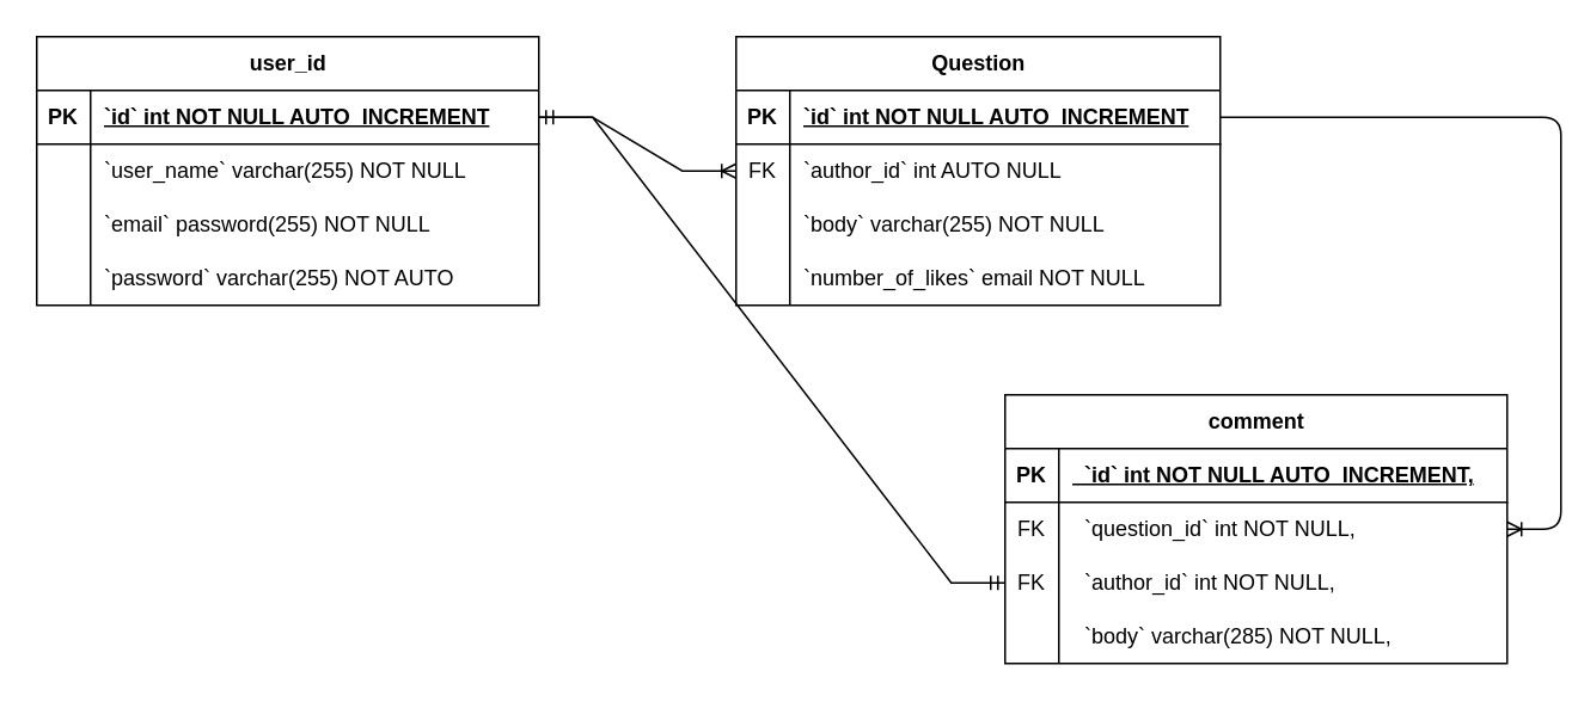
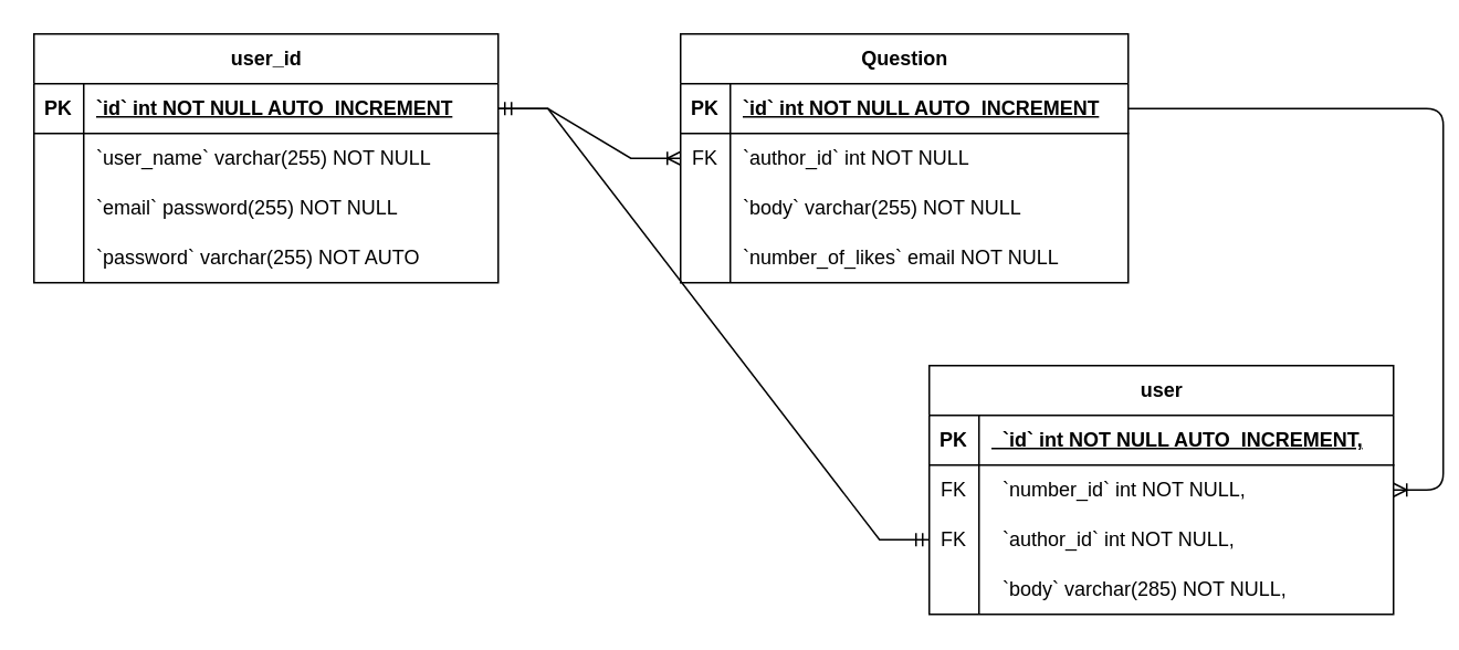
  <mxCell id="0" />
  <mxCell id="1" parent="0" />
  <mxCell id="2" value="Question" style="shape=table;startSize=30;container=1;collapsible=1;childLayout=tableLayout;fixedRows=1;rowLines=0;fontStyle=1;align=center;resizeLast=1;html=1;" vertex="1" parent="1"><mxGeometry x="410" y="20" width="270" height="150" as="geometry"><mxRectangle x="140" y="280" width="90" height="30" as="alternateBounds" /></mxGeometry></mxCell>
  <mxCell id="3" value="" style="shape=tableRow;horizontal=0;startSize=0;swimlaneHead=0;swimlaneBody=0;fillColor=none;collapsible=0;dropTarget=0;points=[[0,0.5],[1,0.5]];portConstraint=eastwest;top=0;left=0;right=0;bottom=1;" vertex="1" parent="2"><mxGeometry y="30" width="270" height="30" as="geometry" /></mxCell>
  <mxCell id="4" value="PK" style="shape=partialRectangle;connectable=0;fillColor=none;top=0;left=0;bottom=0;right=0;fontStyle=1;overflow=hidden;whiteSpace=wrap;html=1;" vertex="1" parent="3"><mxGeometry width="30" height="30" as="geometry"><mxRectangle width="30" height="30" as="alternateBounds" /></mxGeometry></mxCell>
  <mxCell id="5" value="`id` int NOT NULL AUTO_INCREMENT" style="shape=partialRectangle;connectable=0;fillColor=none;top=0;left=0;bottom=0;right=0;align=left;spacingLeft=6;fontStyle=5;overflow=hidden;whiteSpace=wrap;html=1;" vertex="1" parent="3"><mxGeometry x="30" width="240" height="30" as="geometry"><mxRectangle width="240" height="30" as="alternateBounds" /></mxGeometry></mxCell>
  <mxCell id="6" value="" style="shape=tableRow;horizontal=0;startSize=0;swimlaneHead=0;swimlaneBody=0;fillColor=none;collapsible=0;dropTarget=0;points=[[0,0.5],[1,0.5]];portConstraint=eastwest;top=0;left=0;right=0;bottom=0;" vertex="1" parent="2"><mxGeometry y="60" width="270" height="30" as="geometry" /></mxCell>
  <mxCell id="7" value="FK" style="shape=partialRectangle;connectable=0;fillColor=none;top=0;left=0;bottom=0;right=0;fontStyle=0;overflow=hidden;whiteSpace=wrap;html=1;" vertex="1" parent="6"><mxGeometry width="30" height="30" as="geometry"><mxRectangle width="30" height="30" as="alternateBounds" /></mxGeometry></mxCell>
- <mxCell id="8" value="`author_id` int AUTO NULL" style="shape=partialRectangle;connectable=0;fillColor=none;top=0;left=0;bottom=0;right=0;align=left;spacingLeft=6;fontStyle=0;overflow=hidden;whiteSpace=wrap;html=1;" vertex="1" parent="6"><mxGeometry x="30" width="240" height="30" as="geometry"><mxRectangle width="240" height="30" as="alternateBounds" /></mxGeometry></mxCell>
+ <mxCell id="8" value="`author_id` int NOT NULL" style="shape=partialRectangle;connectable=0;fillColor=none;top=0;left=0;bottom=0;right=0;align=left;spacingLeft=6;fontStyle=0;overflow=hidden;whiteSpace=wrap;html=1;" vertex="1" parent="6"><mxGeometry x="30" width="240" height="30" as="geometry"><mxRectangle width="240" height="30" as="alternateBounds" /></mxGeometry></mxCell>
  <mxCell id="9" value="" style="shape=tableRow;horizontal=0;startSize=0;swimlaneHead=0;swimlaneBody=0;fillColor=none;collapsible=0;dropTarget=0;points=[[0,0.5],[1,0.5]];portConstraint=eastwest;top=0;left=0;right=0;bottom=0;" vertex="1" parent="2"><mxGeometry y="90" width="270" height="30" as="geometry" /></mxCell>
  <mxCell id="10" value="" style="shape=partialRectangle;connectable=0;fillColor=none;top=0;left=0;bottom=0;right=0;editable=1;overflow=hidden;whiteSpace=wrap;html=1;" vertex="1" parent="9"><mxGeometry width="30" height="30" as="geometry"><mxRectangle width="30" height="30" as="alternateBounds" /></mxGeometry></mxCell>
  <mxCell id="11" value="`body` varchar(255) NOT NULL" style="shape=partialRectangle;connectable=0;fillColor=none;top=0;left=0;bottom=0;right=0;align=left;spacingLeft=6;overflow=hidden;whiteSpace=wrap;html=1;" vertex="1" parent="9"><mxGeometry x="30" width="240" height="30" as="geometry"><mxRectangle width="240" height="30" as="alternateBounds" /></mxGeometry></mxCell>
  <mxCell id="12" value="" style="shape=tableRow;horizontal=0;startSize=0;swimlaneHead=0;swimlaneBody=0;fillColor=none;collapsible=0;dropTarget=0;points=[[0,0.5],[1,0.5]];portConstraint=eastwest;top=0;left=0;right=0;bottom=0;" vertex="1" parent="2"><mxGeometry y="120" width="270" height="30" as="geometry" /></mxCell>
  <mxCell id="13" value="" style="shape=partialRectangle;connectable=0;fillColor=none;top=0;left=0;bottom=0;right=0;editable=1;overflow=hidden;whiteSpace=wrap;html=1;" vertex="1" parent="12"><mxGeometry width="30" height="30" as="geometry"><mxRectangle width="30" height="30" as="alternateBounds" /></mxGeometry></mxCell>
  <mxCell id="14" value="`number_of_likes` email NOT NULL" style="shape=partialRectangle;connectable=0;fillColor=none;top=0;left=0;bottom=0;right=0;align=left;spacingLeft=6;overflow=hidden;whiteSpace=wrap;html=1;" vertex="1" parent="12"><mxGeometry x="30" width="240" height="30" as="geometry"><mxRectangle width="240" height="30" as="alternateBounds" /></mxGeometry></mxCell>
  <mxCell id="15" value="user_id" style="shape=table;startSize=30;container=1;collapsible=1;childLayout=tableLayout;fixedRows=1;rowLines=0;fontStyle=1;align=center;resizeLast=1;html=1;" vertex="1" parent="1"><mxGeometry y="20" width="280" height="150" as="geometry" x="20" /></mxCell>
  <mxCell id="16" value="" style="shape=tableRow;horizontal=0;startSize=0;swimlaneHead=0;swimlaneBody=0;fillColor=none;collapsible=0;dropTarget=0;points=[[0,0.5],[1,0.5]];portConstraint=eastwest;top=0;left=0;right=0;bottom=1;" vertex="1" parent="15"><mxGeometry y="30" width="280" height="30" as="geometry" /></mxCell>
  <mxCell id="17" value="PK" style="shape=partialRectangle;connectable=0;fillColor=none;top=0;left=0;bottom=0;right=0;fontStyle=1;overflow=hidden;whiteSpace=wrap;html=1;" vertex="1" parent="16"><mxGeometry width="30" height="30" as="geometry"><mxRectangle width="30" height="30" as="alternateBounds" /></mxGeometry></mxCell>
  <mxCell id="18" value="`id` int NOT NULL AUTO_INCREMENT" style="shape=partialRectangle;connectable=0;fillColor=none;top=0;left=0;bottom=0;right=0;align=left;spacingLeft=6;fontStyle=5;overflow=hidden;whiteSpace=wrap;html=1;" vertex="1" parent="16"><mxGeometry x="30" width="250" height="30" as="geometry"><mxRectangle width="250" height="30" as="alternateBounds" /></mxGeometry></mxCell>
  <mxCell id="19" value="" style="shape=tableRow;horizontal=0;startSize=0;swimlaneHead=0;swimlaneBody=0;fillColor=none;collapsible=0;dropTarget=0;points=[[0,0.5],[1,0.5]];portConstraint=eastwest;top=0;left=0;right=0;bottom=0;" vertex="1" parent="15"><mxGeometry y="60" width="280" height="30" as="geometry" /></mxCell>
  <mxCell id="20" value="" style="shape=partialRectangle;connectable=0;fillColor=none;top=0;left=0;bottom=0;right=0;editable=1;overflow=hidden;whiteSpace=wrap;html=1;" vertex="1" parent="19"><mxGeometry width="30" height="30" as="geometry"><mxRectangle width="30" height="30" as="alternateBounds" /></mxGeometry></mxCell>
  <mxCell id="21" value="`user_name` varchar(255) NOT NULL" style="shape=partialRectangle;connectable=0;fillColor=none;top=0;left=0;bottom=0;right=0;align=left;spacingLeft=6;overflow=hidden;whiteSpace=wrap;html=1;" vertex="1" parent="19"><mxGeometry x="30" width="250" height="30" as="geometry"><mxRectangle width="250" height="30" as="alternateBounds" /></mxGeometry></mxCell>
  <mxCell id="22" value="" style="shape=tableRow;horizontal=0;startSize=0;swimlaneHead=0;swimlaneBody=0;fillColor=none;collapsible=0;dropTarget=0;points=[[0,0.5],[1,0.5]];portConstraint=eastwest;top=0;left=0;right=0;bottom=0;" vertex="1" parent="15"><mxGeometry y="90" width="280" height="30" as="geometry" /></mxCell>
  <mxCell id="23" value="" style="shape=partialRectangle;connectable=0;fillColor=none;top=0;left=0;bottom=0;right=0;editable=1;overflow=hidden;whiteSpace=wrap;html=1;" vertex="1" parent="22"><mxGeometry width="30" height="30" as="geometry"><mxRectangle width="30" height="30" as="alternateBounds" /></mxGeometry></mxCell>
  <mxCell id="24" value="`email` password(255) NOT NULL" style="shape=partialRectangle;connectable=0;fillColor=none;top=0;left=0;bottom=0;right=0;align=left;spacingLeft=6;overflow=hidden;whiteSpace=wrap;html=1;" vertex="1" parent="22"><mxGeometry x="30" width="250" height="30" as="geometry"><mxRectangle width="250" height="30" as="alternateBounds" /></mxGeometry></mxCell>
  <mxCell id="25" value="" style="shape=tableRow;horizontal=0;startSize=0;swimlaneHead=0;swimlaneBody=0;fillColor=none;collapsible=0;dropTarget=0;points=[[0,0.5],[1,0.5]];portConstraint=eastwest;top=0;left=0;right=0;bottom=0;" vertex="1" parent="15"><mxGeometry y="120" width="280" height="30" as="geometry" /></mxCell>
  <mxCell id="26" value="" style="shape=partialRectangle;connectable=0;fillColor=none;top=0;left=0;bottom=0;right=0;editable=1;overflow=hidden;whiteSpace=wrap;html=1;" vertex="1" parent="25"><mxGeometry width="30" height="30" as="geometry"><mxRectangle width="30" height="30" as="alternateBounds" /></mxGeometry></mxCell>
  <mxCell id="27" value="`password` varchar(255) NOT AUTO" style="shape=partialRectangle;connectable=0;fillColor=none;top=0;left=0;bottom=0;right=0;align=left;spacingLeft=6;overflow=hidden;whiteSpace=wrap;html=1;" vertex="1" parent="25"><mxGeometry x="30" width="250" height="30" as="geometry"><mxRectangle width="250" height="30" as="alternateBounds" /></mxGeometry></mxCell>
  <mxCell id="28" value="" style="edgeStyle=entityRelationEdgeStyle;fontSize=12;html=1;endArrow=ERoneToMany;rounded=0;exitX=1;exitY=0.5;exitDx=0;exitDy=0;entryX=0;entryY=0.5;entryDx=0;entryDy=0;" edge="1" parent="1" source="16" target="6"><mxGeometry width="100" height="100" relative="1" as="geometry"><mxPoint x="350" y="90" as="sourcePoint" /><mxPoint x="150" y="290" as="targetPoint" /><Array as="points"><mxPoint x="380" y="105" /><mxPoint x="345" y="200" /><mxPoint x="180" y="220" /><mxPoint x="350" y="140" /><mxPoint x="485" y="95" /></Array></mxGeometry></mxCell>
- <mxCell id="29" value="comment" style="shape=table;startSize=30;container=1;collapsible=1;childLayout=tableLayout;fixedRows=1;rowLines=0;fontStyle=1;align=center;resizeLast=1;html=1;" vertex="1" parent="1"><mxGeometry x="560" y="220" width="280" height="150" as="geometry" /></mxCell>
+ <mxCell id="29" value="user" style="shape=table;startSize=30;container=1;collapsible=1;childLayout=tableLayout;fixedRows=1;rowLines=0;fontStyle=1;align=center;resizeLast=1;html=1;" vertex="1" parent="1"><mxGeometry x="560" y="220" width="280" height="150" as="geometry" /></mxCell>
  <mxCell id="30" value="" style="shape=tableRow;horizontal=0;startSize=0;swimlaneHead=0;swimlaneBody=0;fillColor=none;collapsible=0;dropTarget=0;points=[[0,0.5],[1,0.5]];portConstraint=eastwest;top=0;left=0;right=0;bottom=1;" vertex="1" parent="29"><mxGeometry y="30" width="280" height="30" as="geometry" /></mxCell>
  <mxCell id="31" value="PK" style="shape=partialRectangle;connectable=0;fillColor=none;top=0;left=0;bottom=0;right=0;fontStyle=1;overflow=hidden;whiteSpace=wrap;html=1;" vertex="1" parent="30"><mxGeometry width="30" height="30" as="geometry"><mxRectangle width="30" height="30" as="alternateBounds" /></mxGeometry></mxCell>
  <mxCell id="32" value="&amp;nbsp; `id` int NOT NULL AUTO_INCREMENT," style="shape=partialRectangle;connectable=0;fillColor=none;top=0;left=0;bottom=0;right=0;align=left;spacingLeft=6;fontStyle=5;overflow=hidden;whiteSpace=wrap;html=1;" vertex="1" parent="30"><mxGeometry x="30" width="250" height="30" as="geometry"><mxRectangle width="250" height="30" as="alternateBounds" /></mxGeometry></mxCell>
  <mxCell id="33" value="" style="shape=tableRow;horizontal=0;startSize=0;swimlaneHead=0;swimlaneBody=0;fillColor=none;collapsible=0;dropTarget=0;points=[[0,0.5],[1,0.5]];portConstraint=eastwest;top=0;left=0;right=0;bottom=0;" vertex="1" parent="29"><mxGeometry y="60" width="280" height="30" as="geometry" /></mxCell>
  <mxCell id="34" value="FK" style="shape=partialRectangle;connectable=0;fillColor=none;top=0;left=0;bottom=0;right=0;fontStyle=0;overflow=hidden;whiteSpace=wrap;html=1;" vertex="1" parent="33"><mxGeometry width="30" height="30" as="geometry"><mxRectangle width="30" height="30" as="alternateBounds" /></mxGeometry></mxCell>
- <mxCell id="35" value="&amp;nbsp; `question_id` int NOT NULL," style="shape=partialRectangle;connectable=0;fillColor=none;top=0;left=0;bottom=0;right=0;align=left;spacingLeft=6;fontStyle=0;overflow=hidden;whiteSpace=wrap;html=1;" vertex="1" parent="33"><mxGeometry x="30" width="250" height="30" as="geometry"><mxRectangle width="250" height="30" as="alternateBounds" /></mxGeometry></mxCell>
+ <mxCell id="35" value="&amp;nbsp; `number_id` int NOT NULL," style="shape=partialRectangle;connectable=0;fillColor=none;top=0;left=0;bottom=0;right=0;align=left;spacingLeft=6;fontStyle=0;overflow=hidden;whiteSpace=wrap;html=1;" vertex="1" parent="33"><mxGeometry x="30" width="250" height="30" as="geometry"><mxRectangle width="250" height="30" as="alternateBounds" /></mxGeometry></mxCell>
  <mxCell id="36" value="" style="shape=tableRow;horizontal=0;startSize=0;swimlaneHead=0;swimlaneBody=0;fillColor=none;collapsible=0;dropTarget=0;points=[[0,0.5],[1,0.5]];portConstraint=eastwest;top=0;left=0;right=0;bottom=0;" vertex="1" parent="29"><mxGeometry y="90" width="280" height="30" as="geometry" /></mxCell>
  <mxCell id="37" value="FK" style="shape=partialRectangle;connectable=0;fillColor=none;top=0;left=0;bottom=0;right=0;fontStyle=0;overflow=hidden;whiteSpace=wrap;html=1;" vertex="1" parent="36"><mxGeometry width="30" height="30" as="geometry"><mxRectangle width="30" height="30" as="alternateBounds" /></mxGeometry></mxCell>
  <mxCell id="38" value="&amp;nbsp; `author_id` int NOT NULL," style="shape=partialRectangle;connectable=0;fillColor=none;top=0;left=0;bottom=0;right=0;align=left;spacingLeft=6;fontStyle=0;overflow=hidden;whiteSpace=wrap;html=1;" vertex="1" parent="36"><mxGeometry x="30" width="250" height="30" as="geometry"><mxRectangle width="250" height="30" as="alternateBounds" /></mxGeometry></mxCell>
  <mxCell id="39" value="" style="shape=tableRow;horizontal=0;startSize=0;swimlaneHead=0;swimlaneBody=0;fillColor=none;collapsible=0;dropTarget=0;points=[[0,0.5],[1,0.5]];portConstraint=eastwest;top=0;left=0;right=0;bottom=0;" vertex="1" parent="29"><mxGeometry y="120" width="280" height="30" as="geometry" /></mxCell>
  <mxCell id="40" value="" style="shape=partialRectangle;connectable=0;fillColor=none;top=0;left=0;bottom=0;right=0;editable=1;overflow=hidden;whiteSpace=wrap;html=1;" vertex="1" parent="39"><mxGeometry width="30" height="30" as="geometry"><mxRectangle width="30" height="30" as="alternateBounds" /></mxGeometry></mxCell>
  <mxCell id="41" value="&amp;nbsp; `body` varchar(285) NOT NULL," style="shape=partialRectangle;connectable=0;fillColor=none;top=0;left=0;bottom=0;right=0;align=left;spacingLeft=6;overflow=hidden;whiteSpace=wrap;html=1;" vertex="1" parent="39"><mxGeometry x="30" width="250" height="30" as="geometry"><mxRectangle width="250" height="30" as="alternateBounds" /></mxGeometry></mxCell>
  <mxCell id="42" value="" style="edgeStyle=entityRelationEdgeStyle;fontSize=12;html=1;endArrow=ERoneToMany;strokeColor=default;shadow=0;rounded=1;exitX=1;exitY=0.5;exitDx=0;exitDy=0;" edge="1" parent="1" source="3" target="33"><mxGeometry width="100" height="100" relative="1" as="geometry"><mxPoint x="650" y="40" as="sourcePoint" /><mxPoint x="480" y="270" as="targetPoint" /><Array as="points"><mxPoint x="370" y="225" /><mxPoint x="340" y="225" /><mxPoint x="330" y="325" /><mxPoint x="410" y="345" /></Array></mxGeometry></mxCell>
  <mxCell id="43" value="" style="edgeStyle=entityRelationEdgeStyle;fontSize=12;html=1;endArrow=ERmandOne;startArrow=ERmandOne;rounded=0;entryX=0;entryY=0.5;entryDx=0;entryDy=0;exitX=1;exitY=0.5;exitDx=0;exitDy=0;" edge="1" parent="1" source="16" target="36"><mxGeometry width="100" height="100" relative="1" as="geometry"><mxPoint x="270" y="300" as="sourcePoint" /><mxPoint x="370" y="200" as="targetPoint" /><Array as="points"><mxPoint x="220" y="330" /></Array></mxGeometry></mxCell>
